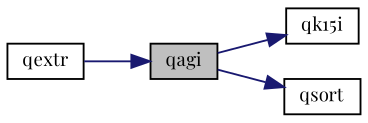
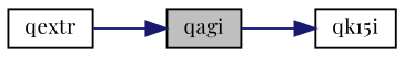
  digraph {
    fontname="Playfair Display"
    rankdir=LR
    node [color=black fillcolor=white fontname="Playfair Display" fontsize=10 shape=record style=filled]
    edge [color=midnightblue fontname="Playfair Display" fontsize=10 labelfontname=Helvetica labelfontsize=10 style=solid]
    n1 [fillcolor=grey75 fontcolor=black height=0.2 label=qagi width=0.4]
    n2 [height=0.2 label=qk15i width=0.4]
-   n3 [height=0.2 label=qsort width=0.4]
    n4 [height=0.2 label=qextr width=0.4]
    n1 -> n2
-   n1 -> n3
    n4 -> n1
  }
